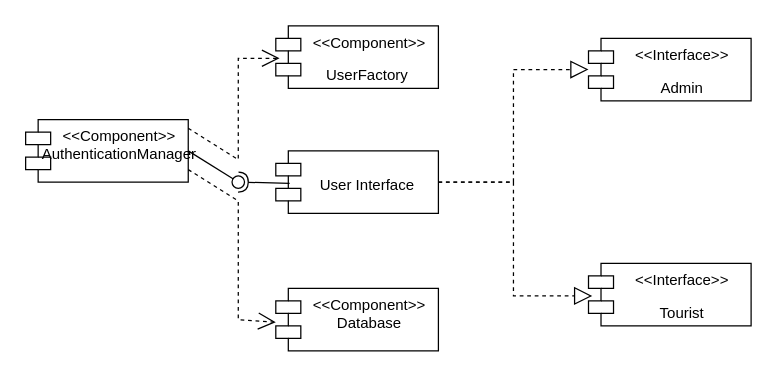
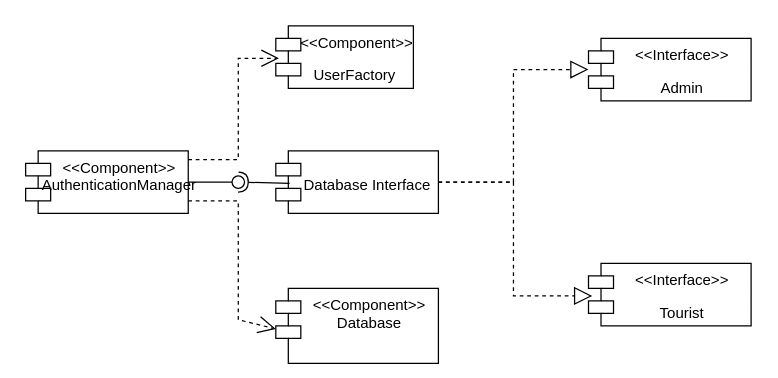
  <mxCell id="0" />
  <mxCell id="1" parent="0" />
- <mxCell id="2" value="&amp;lt;&amp;lt;Component&amp;gt;&amp;gt;&lt;div&gt;AuthenticationManager&lt;/div&gt;" style="shape=module;align=left;spacingLeft=20;align=center;verticalAlign=top;whiteSpace=wrap;html=1;" vertex="1" parent="1"><mxGeometry x="20" y="95" width="130" height="50" as="geometry" /></mxCell>
- <mxCell id="3" value="&lt;div&gt;&lt;strong style=&quot;background-color: transparent; color: light-dark(rgb(0, 0, 0), rgb(255, 255, 255));&quot;&gt;&lt;br&gt;&lt;/strong&gt;&lt;/div&gt;&lt;div&gt;&lt;span style=&quot;background-color: transparent; color: light-dark(rgb(0, 0, 0), rgb(255, 255, 255));&quot;&gt;User Interface&amp;nbsp;&lt;/span&gt;&lt;/div&gt;" style="shape=module;align=left;spacingLeft=20;align=center;verticalAlign=top;whiteSpace=wrap;html=1;" vertex="1" parent="1"><mxGeometry x="220" y="120" width="130" height="50" as="geometry" /></mxCell>
- <mxCell id="4" value="&amp;lt;&amp;lt;Component&amp;gt;&amp;gt;&lt;div&gt;&lt;p data-pm-slice=&quot;1 1 [&amp;quot;ordered_list&amp;quot;,{&amp;quot;spread&amp;quot;:true,&amp;quot;startingNumber&amp;quot;:1,&amp;quot;start&amp;quot;:2184,&amp;quot;end&amp;quot;:2886},&amp;quot;regular_list_item&amp;quot;,{&amp;quot;start&amp;quot;:2433,&amp;quot;end&amp;quot;:2632}]&quot;&gt;UserFactory&amp;nbsp;&lt;/p&gt;&lt;/div&gt;" style="shape=module;align=left;spacingLeft=20;align=center;verticalAlign=top;whiteSpace=wrap;html=1;" vertex="1" parent="1"><mxGeometry x="220" y="20" width="130" height="50" as="geometry" /></mxCell>
- <mxCell id="5" value="&amp;lt;&amp;lt;Component&amp;gt;&amp;gt;&lt;div&gt;Database&lt;/div&gt;" style="shape=module;align=left;spacingLeft=20;align=center;verticalAlign=top;whiteSpace=wrap;html=1;" vertex="1" parent="1"><mxGeometry x="220" y="230" width="130" height="50" as="geometry" /></mxCell>
+ <mxCell id="2" value="&amp;lt;&amp;lt;Component&amp;gt;&amp;gt;&lt;div&gt;AuthenticationManager&lt;/div&gt;" style="shape=module;align=left;spacingLeft=20;align=center;verticalAlign=top;whiteSpace=wrap;html=1;" vertex="1" parent="1"><mxGeometry x="20" y="120" width="130" height="50" as="geometry" /></mxCell>
+ <mxCell id="3" value="&lt;div&gt;&lt;strong style=&quot;background-color: transparent; color: light-dark(rgb(0, 0, 0), rgb(255, 255, 255));&quot;&gt;&lt;br&gt;&lt;/strong&gt;&lt;/div&gt;&lt;div&gt;&lt;span style=&quot;background-color: transparent; color: light-dark(rgb(0, 0, 0), rgb(255, 255, 255));&quot;&gt;Database Interface&amp;nbsp;&lt;/span&gt;&lt;/div&gt;" style="shape=module;align=left;spacingLeft=20;align=center;verticalAlign=top;whiteSpace=wrap;html=1;" vertex="1" parent="1"><mxGeometry x="220" y="120" width="130" height="50" as="geometry" /></mxCell>
+ <mxCell id="4" value="&amp;lt;&amp;lt;Component&amp;gt;&amp;gt;&lt;div&gt;&lt;p data-pm-slice=&quot;1 1 [&amp;quot;ordered_list&amp;quot;,{&amp;quot;spread&amp;quot;:true,&amp;quot;startingNumber&amp;quot;:1,&amp;quot;start&amp;quot;:2184,&amp;quot;end&amp;quot;:2886},&amp;quot;regular_list_item&amp;quot;,{&amp;quot;start&amp;quot;:2433,&amp;quot;end&amp;quot;:2632}]&quot;&gt;UserFactory&amp;nbsp;&lt;/p&gt;&lt;/div&gt;" style="shape=module;align=left;spacingLeft=20;align=center;verticalAlign=top;whiteSpace=wrap;html=1;" vertex="1" parent="1"><mxGeometry x="220" y="20" width="110" height="50" as="geometry" /></mxCell>
+ <mxCell id="5" value="&amp;lt;&amp;lt;Component&amp;gt;&amp;gt;&lt;div&gt;Database&lt;/div&gt;" style="shape=module;align=left;spacingLeft=20;align=center;verticalAlign=top;whiteSpace=wrap;html=1;" vertex="1" parent="1"><mxGeometry x="220" y="230" width="130" height="60" as="geometry" /></mxCell>
  <mxCell id="6" value="" style="rounded=0;orthogonalLoop=1;jettySize=auto;html=1;endArrow=halfCircle;endFill=0;endSize=6;strokeWidth=1;sketch=0;exitX=0.085;exitY=0.52;exitDx=0;exitDy=0;exitPerimeter=0;" edge="1" parent="1" source="3"><mxGeometry relative="1" as="geometry"><mxPoint x="400" y="185" as="sourcePoint" /><mxPoint x="190" y="145" as="targetPoint" /></mxGeometry></mxCell>
  <mxCell id="7" value="" style="rounded=0;orthogonalLoop=1;jettySize=auto;html=1;endArrow=oval;endFill=0;sketch=0;sourcePerimeterSpacing=0;targetPerimeterSpacing=0;endSize=10;exitX=1;exitY=0.5;exitDx=0;exitDy=0;" edge="1" parent="1" source="2"><mxGeometry relative="1" as="geometry"><mxPoint x="360" y="185" as="sourcePoint" /><mxPoint x="190" y="145" as="targetPoint" /></mxGeometry></mxCell>
  <mxCell id="8" value="" style="ellipse;whiteSpace=wrap;html=1;align=center;aspect=fixed;fillColor=none;strokeColor=none;resizable=0;perimeter=centerPerimeter;rotatable=0;allowArrows=0;points=[];outlineConnect=1;" vertex="1" parent="1"><mxGeometry x="375" y="180" width="10" height="10" as="geometry" /></mxCell>
  <mxCell id="9" value="" style="endArrow=open;endSize=12;dashed=1;html=1;rounded=0;exitX=1;exitY=0.14;exitDx=0;exitDy=0;entryX=0.023;entryY=0.52;entryDx=0;entryDy=0;entryPerimeter=0;exitPerimeter=0;" edge="1" parent="1" source="2" target="4"><mxGeometry width="160" relative="1" as="geometry"><mxPoint x="300" y="180" as="sourcePoint" /><mxPoint x="460" y="180" as="targetPoint" /><Array as="points"><mxPoint x="190" y="127" /><mxPoint x="190" y="46" /></Array></mxGeometry></mxCell>
  <mxCell id="10" value="" style="endArrow=open;endSize=12;dashed=1;html=1;rounded=0;exitX=1;exitY=0.8;exitDx=0;exitDy=0;entryX=0;entryY=0.54;entryDx=0;entryDy=0;entryPerimeter=0;exitPerimeter=0;" edge="1" parent="1" source="2" target="5"><mxGeometry width="160" relative="1" as="geometry"><mxPoint x="300" y="180" as="sourcePoint" /><mxPoint x="460" y="180" as="targetPoint" /><Array as="points"><mxPoint x="190" y="160" /><mxPoint x="190" y="255" /></Array></mxGeometry></mxCell>
  <mxCell id="11" value="&amp;lt;&amp;lt;Interface&amp;gt;&amp;gt;&lt;div&gt;&lt;p data-pm-slice=&quot;1 1 [&amp;quot;ordered_list&amp;quot;,{&amp;quot;spread&amp;quot;:true,&amp;quot;startingNumber&amp;quot;:1,&amp;quot;start&amp;quot;:2184,&amp;quot;end&amp;quot;:2886},&amp;quot;regular_list_item&amp;quot;,{&amp;quot;start&amp;quot;:2634,&amp;quot;end&amp;quot;:2886},&amp;quot;list&amp;quot;,{&amp;quot;spread&amp;quot;:false,&amp;quot;start&amp;quot;:2669,&amp;quot;end&amp;quot;:2886},&amp;quot;regular_list_item&amp;quot;,{&amp;quot;start&amp;quot;:2754,&amp;quot;end&amp;quot;:2886},&amp;quot;list&amp;quot;,{&amp;quot;spread&amp;quot;:false,&amp;quot;start&amp;quot;:2776,&amp;quot;end&amp;quot;:2886},&amp;quot;regular_list_item&amp;quot;,{&amp;quot;start&amp;quot;:2836,&amp;quot;end&amp;quot;:2886}]&quot;&gt;Admin&lt;/p&gt;&lt;/div&gt;" style="shape=module;align=left;spacingLeft=20;align=center;verticalAlign=top;whiteSpace=wrap;html=1;" vertex="1" parent="1"><mxGeometry x="470" y="30" width="130" height="50" as="geometry" /></mxCell>
  <mxCell id="12" value="&amp;lt;&amp;lt;Interface&amp;gt;&amp;gt;&lt;div&gt;&lt;p data-pm-slice=&quot;1 1 [&amp;quot;ordered_list&amp;quot;,{&amp;quot;spread&amp;quot;:true,&amp;quot;startingNumber&amp;quot;:1,&amp;quot;start&amp;quot;:2184,&amp;quot;end&amp;quot;:2886},&amp;quot;regular_list_item&amp;quot;,{&amp;quot;start&amp;quot;:2634,&amp;quot;end&amp;quot;:2886},&amp;quot;list&amp;quot;,{&amp;quot;spread&amp;quot;:false,&amp;quot;start&amp;quot;:2669,&amp;quot;end&amp;quot;:2886},&amp;quot;regular_list_item&amp;quot;,{&amp;quot;start&amp;quot;:2754,&amp;quot;end&amp;quot;:2886},&amp;quot;list&amp;quot;,{&amp;quot;spread&amp;quot;:false,&amp;quot;start&amp;quot;:2776,&amp;quot;end&amp;quot;:2886},&amp;quot;regular_list_item&amp;quot;,{&amp;quot;start&amp;quot;:2776,&amp;quot;end&amp;quot;:2830}]&quot;&gt;Tourist&lt;/p&gt;&lt;/div&gt;" style="shape=module;align=left;spacingLeft=20;align=center;verticalAlign=top;whiteSpace=wrap;html=1;" vertex="1" parent="1"><mxGeometry x="470" y="210" width="130" height="50" as="geometry" /></mxCell>
  <mxCell id="13" value="" style="endArrow=block;dashed=1;endFill=0;endSize=12;html=1;rounded=0;exitX=1;exitY=0.5;exitDx=0;exitDy=0;entryX=0;entryY=0.5;entryDx=0;entryDy=0;entryPerimeter=0;edgeStyle=orthogonalEdgeStyle;" edge="1" parent="1" source="3" target="11"><mxGeometry width="160" relative="1" as="geometry"><mxPoint x="300" y="180" as="sourcePoint" /><mxPoint x="460" y="180" as="targetPoint" /></mxGeometry></mxCell>
  <mxCell id="14" value="" style="endArrow=block;dashed=1;endFill=0;endSize=12;html=1;rounded=0;exitX=1;exitY=0.5;exitDx=0;exitDy=0;entryX=0.023;entryY=0.52;entryDx=0;entryDy=0;entryPerimeter=0;edgeStyle=orthogonalEdgeStyle;" edge="1" parent="1" source="3" target="12"><mxGeometry width="160" relative="1" as="geometry"><mxPoint x="300" y="210" as="sourcePoint" /><mxPoint x="460" y="210" as="targetPoint" /><Array as="points"><mxPoint x="410" y="145" /><mxPoint x="410" y="236" /></Array></mxGeometry></mxCell>
